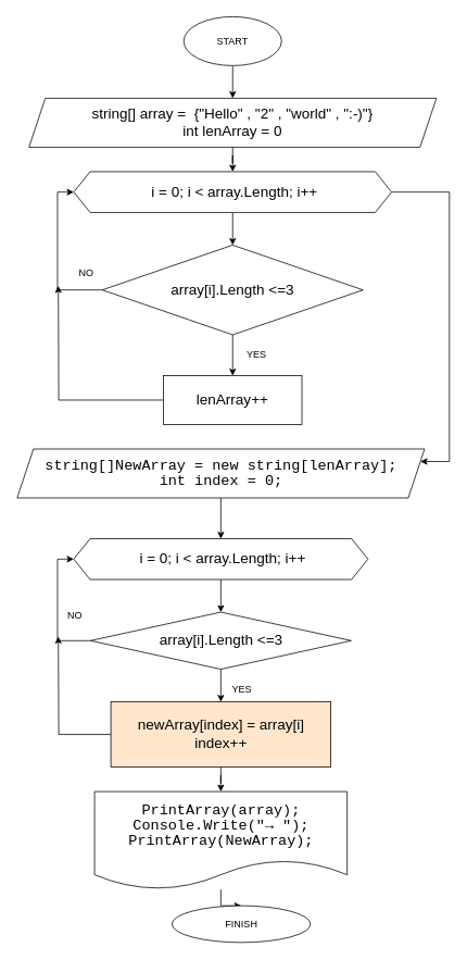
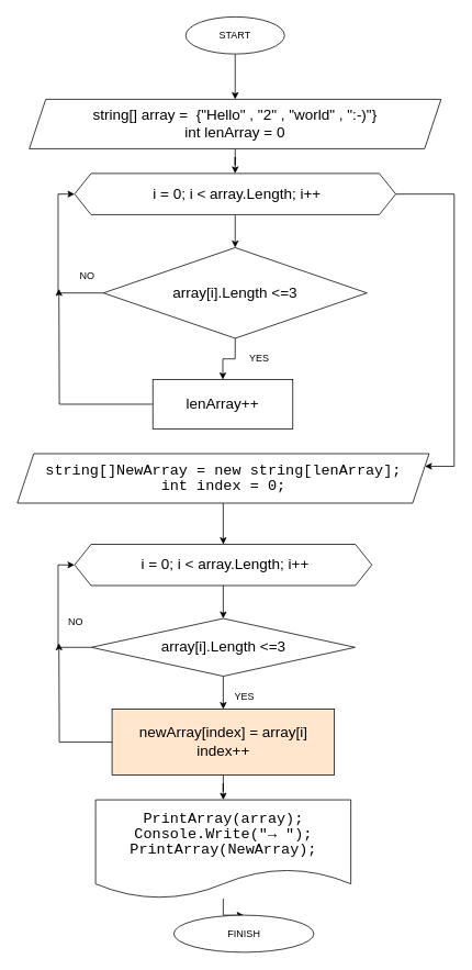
  <mxCell id="0" />
  <mxCell id="1" parent="0" />
  <mxCell id="2" value="" style="edgeStyle=orthogonalEdgeStyle;rounded=0;orthogonalLoop=1;jettySize=auto;html=1;" edge="1" parent="1" source="3" target="5"><mxGeometry relative="1" as="geometry" /></mxCell>
- <mxCell id="3" value="START" style="ellipse;whiteSpace=wrap;html=1;" vertex="1" parent="1"><mxGeometry x="225" y="20" width="120" height="60" as="geometry" /></mxCell>
+ <mxCell id="3" value="START" style="ellipse;whiteSpace=wrap;html=1;" vertex="1" parent="1"><mxGeometry x="225" y="20" width="120" height="45" as="geometry" /></mxCell>
  <mxCell id="4" value="" style="edgeStyle=orthogonalEdgeStyle;rounded=0;orthogonalLoop=1;jettySize=auto;html=1;" edge="1" parent="1" source="5" target="8"><mxGeometry relative="1" as="geometry" /></mxCell>
  <mxCell id="5" value="&lt;font style=&quot;font-size: 18px;&quot;&gt;string[] array =&amp;nbsp; {&quot;Hello&quot; , &quot;2&quot; , &quot;world&quot; , &quot;:-)&quot;}&lt;/font&gt;&lt;div&gt;&lt;font style=&quot;font-size: 18px;&quot;&gt;int lenArray = 0&lt;/font&gt;&lt;/div&gt;" style="shape=parallelogram;perimeter=parallelogramPerimeter;whiteSpace=wrap;html=1;fixedSize=1;" vertex="1" parent="1"><mxGeometry x="35" y="120" width="500" height="60" as="geometry" /></mxCell>
  <mxCell id="6" value="" style="edgeStyle=orthogonalEdgeStyle;rounded=0;orthogonalLoop=1;jettySize=auto;html=1;" edge="1" parent="1" source="8" target="11"><mxGeometry relative="1" as="geometry" /></mxCell>
  <mxCell id="7" style="edgeStyle=orthogonalEdgeStyle;rounded=0;orthogonalLoop=1;jettySize=auto;html=1;entryX=1;entryY=0.25;entryDx=0;entryDy=0;" edge="1" parent="1" source="8" target="29"><mxGeometry relative="1" as="geometry"><Array as="points"><mxPoint x="551" y="235" /><mxPoint x="551" y="565" /></Array></mxGeometry></mxCell>
  <mxCell id="8" value="&lt;font style=&quot;font-size: 18px;&quot;&gt;&amp;nbsp;i = 0; i &amp;lt; array.Length; i++&lt;/font&gt;" style="shape=hexagon;perimeter=hexagonPerimeter2;whiteSpace=wrap;html=1;fixedSize=1;" vertex="1" parent="1"><mxGeometry x="90" y="210" width="390" height="50" as="geometry" /></mxCell>
  <mxCell id="9" value="" style="edgeStyle=orthogonalEdgeStyle;rounded=0;orthogonalLoop=1;jettySize=auto;html=1;" edge="1" parent="1" source="11" target="13"><mxGeometry relative="1" as="geometry" /></mxCell>
  <mxCell id="10" style="edgeStyle=orthogonalEdgeStyle;rounded=0;orthogonalLoop=1;jettySize=auto;html=1;entryX=0;entryY=0.5;entryDx=0;entryDy=0;" edge="1" parent="1" source="11" target="8"><mxGeometry relative="1" as="geometry"><mxPoint x="-9" y="240" as="targetPoint" /><Array as="points"><mxPoint x="70" y="355" /><mxPoint x="70" y="235" /></Array></mxGeometry></mxCell>
  <mxCell id="11" value="&lt;font style=&quot;font-size: 18px;&quot;&gt;array[i].Length &amp;lt;=3&lt;/font&gt;" style="rhombus;whiteSpace=wrap;html=1;" vertex="1" parent="1"><mxGeometry x="125" y="300" width="320" height="110" as="geometry" /></mxCell>
  <mxCell id="12" style="edgeStyle=orthogonalEdgeStyle;rounded=0;orthogonalLoop=1;jettySize=auto;html=1;" edge="1" parent="1" source="13"><mxGeometry relative="1" as="geometry"><mxPoint x="71" y="350" as="targetPoint" /></mxGeometry></mxCell>
- <mxCell id="13" value="&lt;font style=&quot;font-size: 18px;&quot;&gt;lenArray++&lt;/font&gt;" style="rounded=0;whiteSpace=wrap;html=1;" vertex="1" parent="1"><mxGeometry x="200" y="460" width="170" height="60" as="geometry" /></mxCell>
+ <mxCell id="13" value="&lt;font style=&quot;font-size: 18px;&quot;&gt;lenArray++&lt;/font&gt;" style="rounded=0;whiteSpace=wrap;html=1;" vertex="1" parent="1"><mxGeometry x="185" y="460" width="170" height="60" as="geometry" /></mxCell>
  <mxCell id="14" value="NO" style="text;html=1;align=center;verticalAlign=middle;resizable=0;points=[];autosize=1;strokeColor=none;fillColor=none;" vertex="1" parent="1"><mxGeometry x="85" y="320" width="40" height="30" as="geometry" /></mxCell>
  <mxCell id="15" value="YES" style="text;html=1;align=center;verticalAlign=middle;resizable=0;points=[];autosize=1;strokeColor=none;fillColor=none;" vertex="1" parent="1"><mxGeometry x="289" y="420" width="50" height="30" as="geometry" /></mxCell>
  <mxCell id="16" value="" style="edgeStyle=orthogonalEdgeStyle;rounded=0;orthogonalLoop=1;jettySize=auto;html=1;" edge="1" parent="1" source="17" target="20"><mxGeometry relative="1" as="geometry" /></mxCell>
  <mxCell id="17" value="&lt;font style=&quot;font-size: 18px;&quot;&gt;&amp;nbsp;i = 0; i &amp;lt; array.Length; i++&lt;/font&gt;" style="shape=hexagon;perimeter=hexagonPerimeter2;whiteSpace=wrap;html=1;fixedSize=1;" vertex="1" parent="1"><mxGeometry x="90" y="660" width="361" height="50" as="geometry" /></mxCell>
  <mxCell id="18" value="" style="edgeStyle=orthogonalEdgeStyle;rounded=0;orthogonalLoop=1;jettySize=auto;html=1;" edge="1" parent="1" source="20" target="24"><mxGeometry relative="1" as="geometry" /></mxCell>
  <mxCell id="19" style="edgeStyle=orthogonalEdgeStyle;rounded=0;orthogonalLoop=1;jettySize=auto;html=1;entryX=0;entryY=0.5;entryDx=0;entryDy=0;exitX=0;exitY=0.5;exitDx=0;exitDy=0;" edge="1" parent="1" source="20" target="17"><mxGeometry relative="1" as="geometry"><Array as="points"><mxPoint x="70" y="785" /><mxPoint x="70" y="685" /></Array></mxGeometry></mxCell>
  <mxCell id="20" value="&lt;font style=&quot;font-size: 18px;&quot;&gt;array[i].Length &amp;lt;=3&lt;/font&gt;" style="rhombus;whiteSpace=wrap;html=1;" vertex="1" parent="1"><mxGeometry x="110.5" y="750" width="320" height="70" as="geometry" /></mxCell>
  <mxCell id="21" value="NO" style="text;html=1;align=center;verticalAlign=middle;resizable=0;points=[];autosize=1;strokeColor=none;fillColor=none;" vertex="1" parent="1"><mxGeometry x="70.5" y="740" width="40" height="30" as="geometry" /></mxCell>
  <mxCell id="22" value="" style="edgeStyle=orthogonalEdgeStyle;rounded=0;orthogonalLoop=1;jettySize=auto;html=1;" edge="1" parent="1" source="24" target="27"><mxGeometry relative="1" as="geometry" /></mxCell>
  <mxCell id="23" style="edgeStyle=orthogonalEdgeStyle;rounded=0;orthogonalLoop=1;jettySize=auto;html=1;" edge="1" parent="1" source="24"><mxGeometry relative="1" as="geometry"><mxPoint x="71" y="780" as="targetPoint" /></mxGeometry></mxCell>
  <mxCell id="24" value="&lt;font style=&quot;font-size: 18px;&quot;&gt;newArray[index] = array[i]&lt;/font&gt;&lt;div&gt;&lt;font style=&quot;font-size: 18px;&quot;&gt;index++&lt;/font&gt;&lt;/div&gt;" style="rounded=0;whiteSpace=wrap;html=1;fillColor=#ffe6cc;" vertex="1" parent="1"><mxGeometry x="135.5" y="860" width="270" height="80" as="geometry" /></mxCell>
  <mxCell id="25" value="YES" style="text;html=1;align=center;verticalAlign=middle;resizable=0;points=[];autosize=1;strokeColor=none;fillColor=none;" vertex="1" parent="1"><mxGeometry x="271" y="830" width="50" height="30" as="geometry" /></mxCell>
  <mxCell id="26" value="" style="edgeStyle=orthogonalEdgeStyle;rounded=0;orthogonalLoop=1;jettySize=auto;html=1;" edge="1" parent="1" source="27" target="30"><mxGeometry relative="1" as="geometry" /></mxCell>
  <mxCell id="27" value="&lt;div style=&quot;font-family: Consolas, &amp;quot;Courier New&amp;quot;, monospace; font-size: 18px; line-height: 19px; white-space: pre;&quot;&gt;&lt;div style=&quot;&quot;&gt;&lt;span style=&quot;background-color: rgb(255, 255, 255);&quot;&gt;PrintArray(array);&lt;/span&gt;&lt;/div&gt;&lt;div style=&quot;&quot;&gt;&lt;span style=&quot;background-color: rgb(255, 255, 255);&quot;&gt;Console.Write(&quot;→ &quot;);&lt;/span&gt;&lt;/div&gt;&lt;div style=&quot;&quot;&gt;&lt;span style=&quot;background-color: rgb(255, 255, 255);&quot;&gt;PrintArray(NewArray);&lt;/span&gt;&lt;/div&gt;&lt;/div&gt;" style="shape=document;whiteSpace=wrap;html=1;boundedLbl=1;" vertex="1" parent="1"><mxGeometry x="115.5" y="970" width="310" height="120" as="geometry" /></mxCell>
  <mxCell id="28" value="" style="edgeStyle=orthogonalEdgeStyle;rounded=0;orthogonalLoop=1;jettySize=auto;html=1;" edge="1" parent="1" source="29" target="17"><mxGeometry relative="1" as="geometry" /></mxCell>
  <mxCell id="29" value="&lt;div style=&quot;font-family: Consolas, &amp;quot;Courier New&amp;quot;, monospace; font-size: 18px; line-height: 19px; white-space: pre;&quot;&gt;&lt;div style=&quot;&quot;&gt;&lt;span style=&quot;background-color: rgb(255, 255, 255);&quot;&gt;string[]NewArray = new string[lenArray];&lt;/span&gt;&lt;/div&gt;&lt;div style=&quot;&quot;&gt;&lt;span style=&quot;background-color: rgb(255, 255, 255);&quot;&gt;int index = 0;&lt;/span&gt;&lt;/div&gt;&lt;/div&gt;" style="shape=parallelogram;perimeter=parallelogramPerimeter;whiteSpace=wrap;html=1;fixedSize=1;" vertex="1" parent="1"><mxGeometry x="20.5" y="550" width="500" height="60" as="geometry" /></mxCell>
  <mxCell id="30" value="FINISH" style="ellipse;whiteSpace=wrap;html=1;" vertex="1" parent="1"><mxGeometry x="210.5" y="1110" width="170" height="45" as="geometry" /></mxCell>
